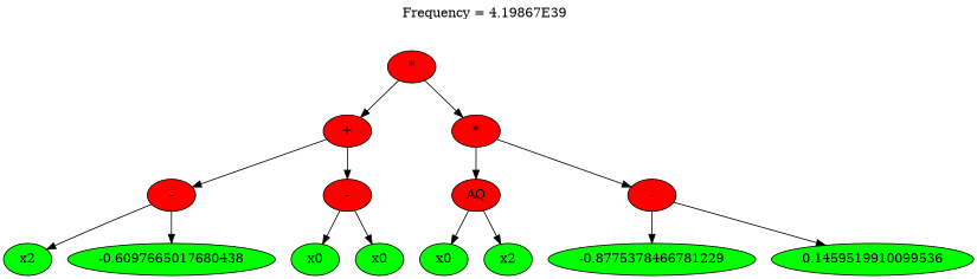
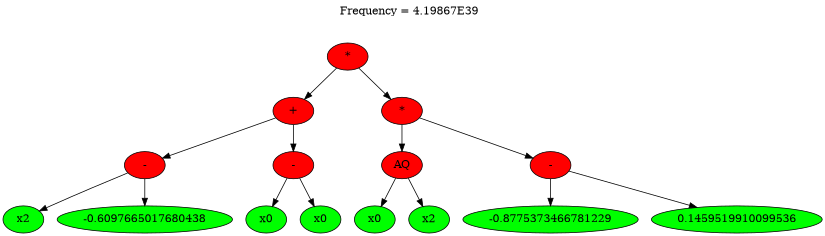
  strict digraph {
    label=<Frequency = 4.19867E39  <br/> <br/> <br/>>
    labelloc=t
    node [fillcolor="#00ff00" style=filled]
    n1 [fillcolor="#ff0000" label="*"]
    n2 [fillcolor="#ff0000" label="+"]
    n3 [fillcolor="#ff0000" label="*"]
    n4 [fillcolor="#ff0000" label="-"]
    n5 [fillcolor="#ff0000" label="-"]
    n6 [fillcolor="#ff0000" label=AQ]
    n7 [fillcolor="#ff0000" label="-"]
    n8 [label=x2]
    n9 [label=-0.6097665017680438]
    n10 [label=x0]
    n11 [label=x0]
    n12 [label=x0]
    n13 [label=x2]
-   n14 [label=-0.8775378466781229]
+   n14 [label=-0.8775373466781229]
    n15 [label=0.1459519910099536]
    n1 -> n2
    n1 -> n3
    n2 -> n4
    n2 -> n5
    n3 -> n6
    n3 -> n7
    n4 -> n8
    n4 -> n9
    n5 -> n10
    n5 -> n11
    n6 -> n12
    n6 -> n13
    n7 -> n14
    n7 -> n15
  }
